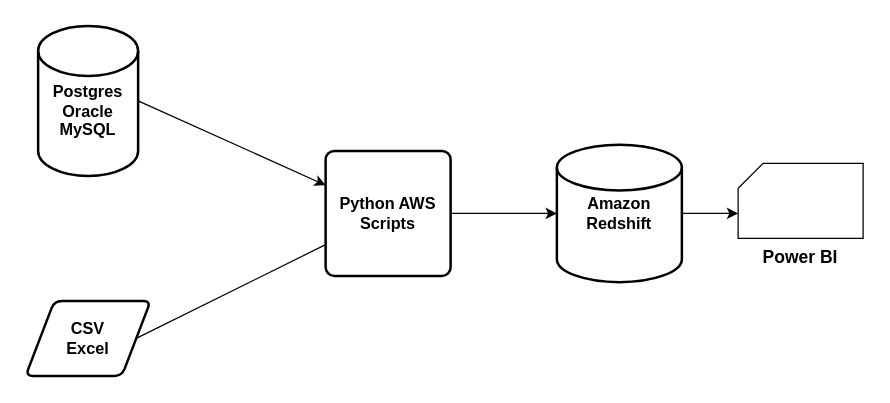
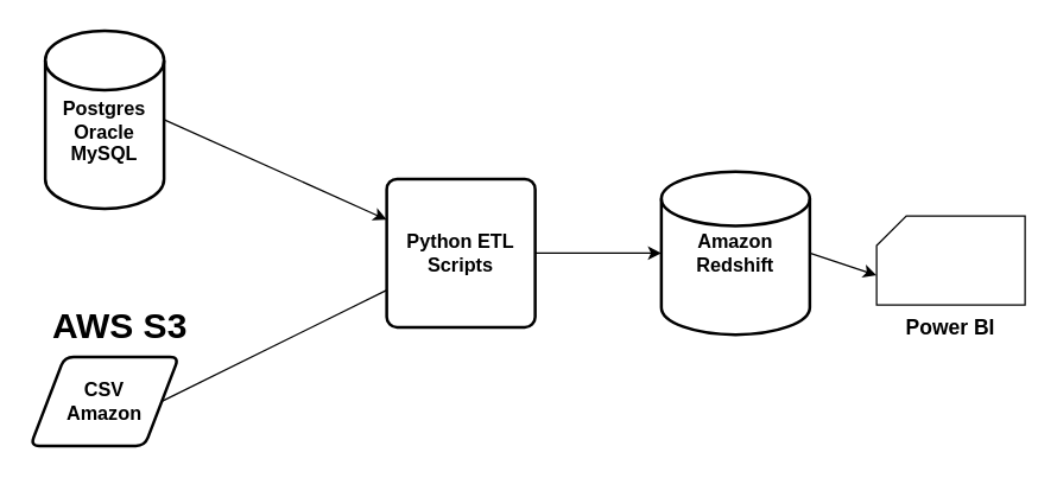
  <mxCell id="0" />
  <mxCell id="1" parent="0" />
  <mxCell id="2" value="&lt;b style=&quot;font-size: 13px&quot;&gt;&lt;br&gt;Postgres&lt;br&gt;Oracle&lt;br&gt;MySQL&lt;/b&gt;" style="strokeWidth=2;html=1;shape=mxgraph.flowchart.database;whiteSpace=wrap;" vertex="1" parent="1"><mxGeometry x="30" y="20" width="80" height="120" as="geometry" /></mxCell>
- <mxCell id="3" value="&lt;b&gt;&lt;font style=&quot;font-size: 13px&quot;&gt;Python AWS Scripts&lt;/font&gt;&lt;/b&gt;" style="rounded=1;whiteSpace=wrap;html=1;absoluteArcSize=1;arcSize=14;strokeWidth=2;" vertex="1" parent="1"><mxGeometry x="260" y="120" width="100" height="100" as="geometry" /></mxCell>
- <mxCell id="4" value="&lt;b style=&quot;font-size: 13px&quot;&gt;CSV&lt;br&gt;Excel&lt;/b&gt;" style="shape=parallelogram;html=1;strokeWidth=2;perimeter=parallelogramPerimeter;whiteSpace=wrap;rounded=1;arcSize=12;size=0.23;" vertex="1" parent="1"><mxGeometry x="20" y="240" width="100" height="60" as="geometry" /></mxCell>
+ <mxCell id="3" value="&lt;b&gt;&lt;font style=&quot;font-size: 13px&quot;&gt;Python ETL Scripts&lt;/font&gt;&lt;/b&gt;" style="rounded=1;whiteSpace=wrap;html=1;absoluteArcSize=1;arcSize=14;strokeWidth=2;" vertex="1" parent="1"><mxGeometry x="260" y="120" width="100" height="100" as="geometry" /></mxCell>
+ <mxCell id="4" value="&lt;b style=&quot;font-size: 13px&quot;&gt;CSV&lt;br&gt;Amazon&lt;/b&gt;" style="shape=parallelogram;html=1;strokeWidth=2;perimeter=parallelogramPerimeter;whiteSpace=wrap;rounded=1;arcSize=12;size=0.23;" vertex="1" parent="1"><mxGeometry x="20" y="240" width="100" height="60" as="geometry" /></mxCell>
  <mxCell id="5" value="&lt;b style=&quot;font-size: 13px&quot;&gt;Amazon&lt;br&gt;Redshift&lt;/b&gt;" style="strokeWidth=2;html=1;shape=mxgraph.flowchart.database;whiteSpace=wrap;" vertex="1" parent="1"><mxGeometry x="445" y="115" width="100" height="110" as="geometry" /></mxCell>
- <mxCell id="6" value="&lt;b&gt;&lt;font style=&quot;font-size: 14px&quot;&gt;Power BI&lt;/font&gt;&lt;/b&gt;" style="verticalLabelPosition=bottom;verticalAlign=top;html=1;shape=card;whiteSpace=wrap;size=20;arcSize=12;" vertex="1" parent="1"><mxGeometry x="590" y="130" width="100" height="60" as="geometry" /></mxCell>
+ <mxCell id="6" value="&lt;b&gt;&lt;font style=&quot;font-size: 14px&quot;&gt;Power BI&lt;/font&gt;&lt;/b&gt;" style="verticalLabelPosition=bottom;verticalAlign=top;html=1;shape=card;whiteSpace=wrap;size=20;arcSize=12;" vertex="1" parent="1"><mxGeometry x="590" y="145" width="100" height="60" as="geometry" /></mxCell>
  <mxCell id="7" value="" style="endArrow=classic;html=1;entryX=0;entryY=0.5;entryDx=0;entryDy=0;entryPerimeter=0;" edge="1" parent="1" target="5"><mxGeometry width="50" height="50" relative="1" as="geometry"><mxPoint x="360" y="170" as="sourcePoint" /><mxPoint x="410" y="120" as="targetPoint" /></mxGeometry></mxCell>
  <mxCell id="8" value="" style="endArrow=classic;html=1;exitX=1;exitY=0.5;exitDx=0;exitDy=0;exitPerimeter=0;entryX=0;entryY=0;entryDx=0;entryDy=40;entryPerimeter=0;" edge="1" parent="1" source="5" target="6"><mxGeometry width="50" height="50" relative="1" as="geometry"><mxPoint x="560" y="200" as="sourcePoint" /><mxPoint x="610" y="150" as="targetPoint" /></mxGeometry></mxCell>
+ <mxCell id="9" value="AWS S3" style="text;strokeColor=none;fillColor=none;html=1;fontSize=24;fontStyle=1;verticalAlign=middle;align=center;" vertex="1" parent="1"><mxGeometry x="40" y="210" width="80" height="20" as="geometry" /></mxCell>
  <mxCell id="10" value="" style="endArrow=classic;html=1;exitX=1;exitY=0.5;exitDx=0;exitDy=0;exitPerimeter=0;" edge="1" parent="1" source="2" target="3"><mxGeometry width="50" height="50" relative="1" as="geometry"><mxPoint x="360" y="230" as="sourcePoint" /><mxPoint x="410" y="180" as="targetPoint" /></mxGeometry></mxCell>
  <mxCell id="11" value="" style="endArrow=none;html=1;exitX=1;exitY=0.5;exitDx=0;exitDy=0;entryX=0;entryY=0.75;entryDx=0;entryDy=0;" edge="1" parent="1" source="4" target="3"><mxGeometry width="50" height="50" relative="1" as="geometry"><mxPoint x="360" y="230" as="sourcePoint" /><mxPoint x="410" y="180" as="targetPoint" /></mxGeometry></mxCell>
